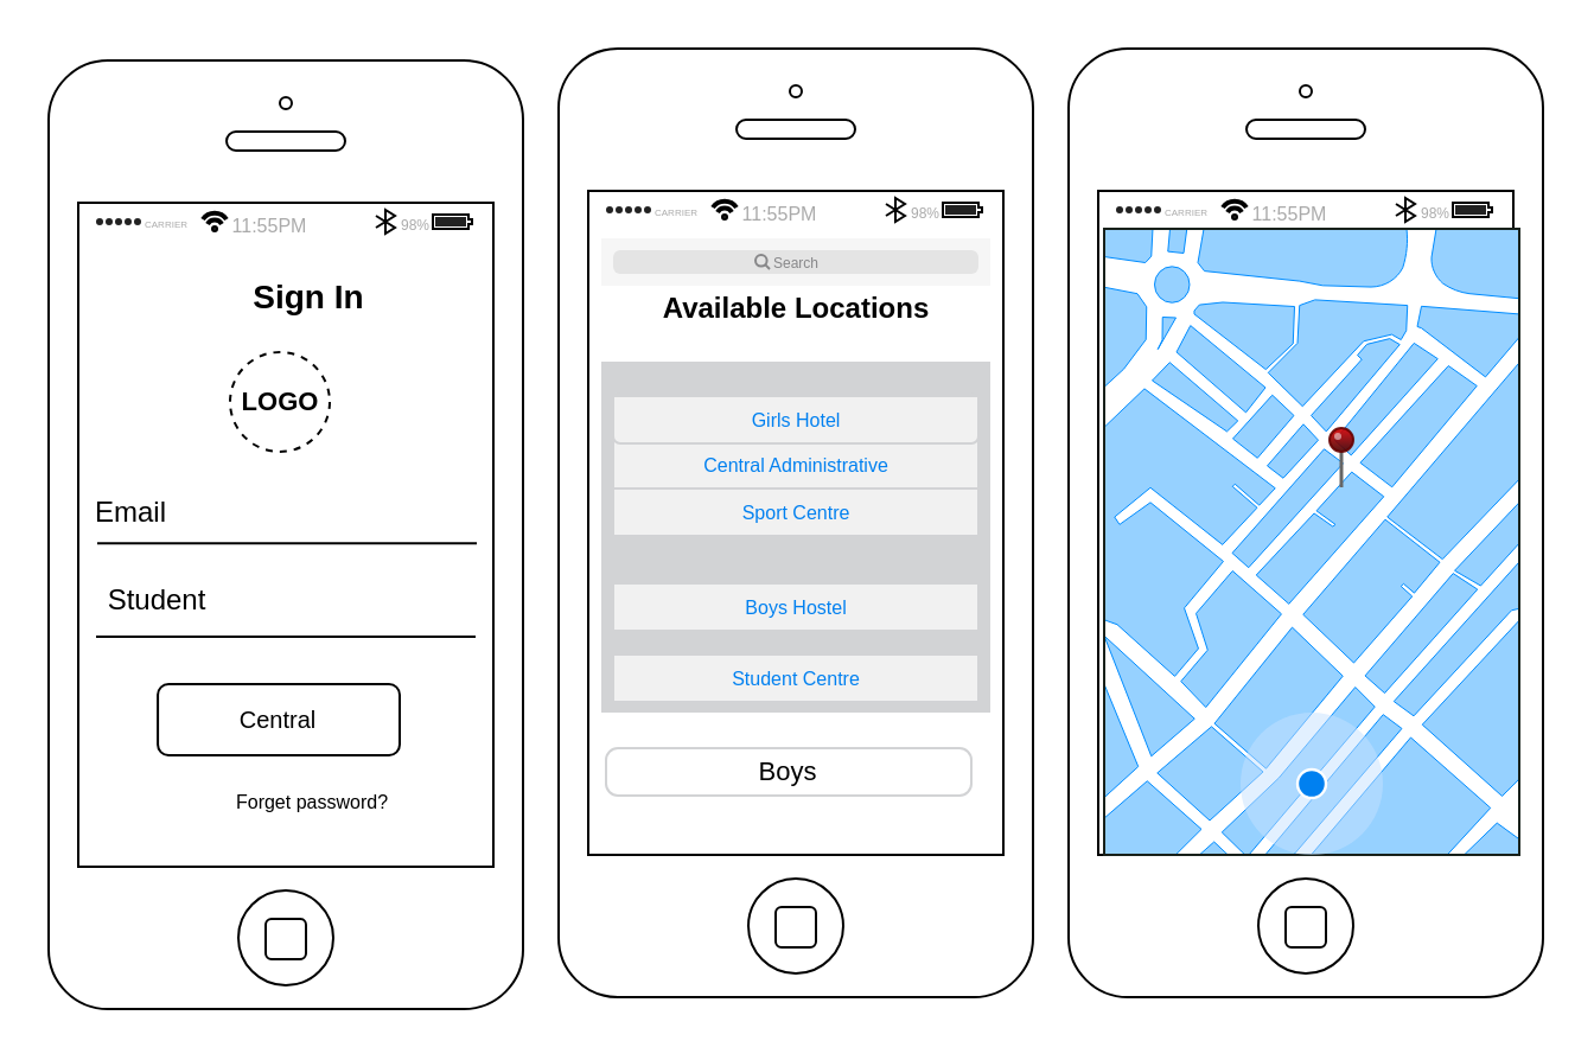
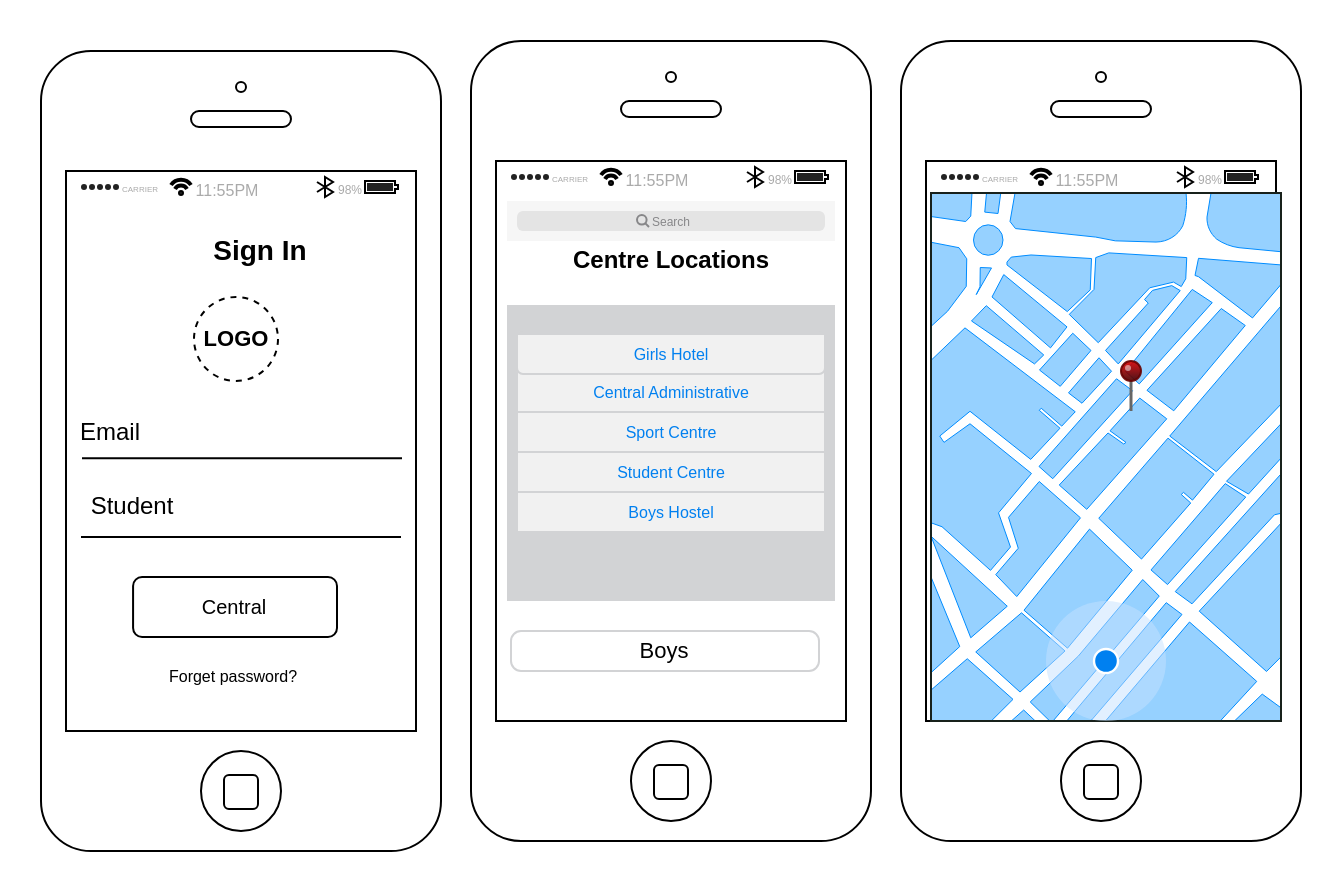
  <mxCell id="0" />
  <mxCell id="1" parent="0" />
  <mxCell id="2" value="" style="html=1;verticalLabelPosition=bottom;labelBackgroundColor=#ffffff;verticalAlign=top;shadow=0;dashed=0;strokeWidth=1;shape=mxgraph.ios7.misc.iphone;" vertex="1" parent="1"><mxGeometry x="20" y="25" width="200" height="400" as="geometry" /></mxCell>
  <mxCell id="3" value="" style="html=1;strokeWidth=1;shadow=0;dashed=0;shape=mxgraph.ios7ui.appBar;fillColor=#ffffff;gradientColor=none;" vertex="1" parent="1"><mxGeometry x="35" y="87" width="167" height="12" as="geometry" /></mxCell>
  <mxCell id="4" value="CARRIER" style="shape=rect;align=left;fontSize=8;spacingLeft=24;fontSize=4;fontColor=#aaaaaa;strokeColor=none;fillColor=none;spacingTop=4;" vertex="1" parent="3"><mxGeometry y="0.5" width="50" height="13" relative="1" as="geometry"><mxPoint y="-6.5" as="offset" /></mxGeometry></mxCell>
  <mxCell id="5" value="11:55PM" style="shape=rect;fontSize=8;fontColor=#aaaaaa;strokeColor=none;fillColor=none;spacingTop=4;" vertex="1" parent="3"><mxGeometry x="0.5" y="0.5" width="50" height="13" relative="1" as="geometry"><mxPoint x="-30" y="-6.5" as="offset" /></mxGeometry></mxCell>
  <mxCell id="6" value="98%" style="shape=rect;align=right;fontSize=8;spacingRight=19;fontSize=6;fontColor=#aaaaaa;strokeColor=none;fillColor=none;spacingTop=4;" vertex="1" parent="3"><mxGeometry x="1" y="0.5" width="45" height="13" relative="1" as="geometry"><mxPoint x="-45" y="-6.5" as="offset" /></mxGeometry></mxCell>
  <mxCell id="7" value="Central" style="rounded=1;html=1;shadow=0;dashed=0;whiteSpace=wrap;fontSize=10;align=center;" vertex="1" parent="1"><mxGeometry x="66.04" y="288" width="101.96" height="30" as="geometry" /></mxCell>
  <mxCell id="8" value="Email" style="text;html=1;strokeColor=none;fillColor=none;align=center;verticalAlign=middle;whiteSpace=wrap;rounded=0;" vertex="1" parent="1"><mxGeometry x="35" y="206" width="40" height="20" as="geometry" /></mxCell>
  <mxCell id="9" value="Student" style="text;html=1;strokeColor=none;fillColor=none;align=center;verticalAlign=middle;whiteSpace=wrap;rounded=0;" vertex="1" parent="1"><mxGeometry x="45.71" y="243" width="40" height="20" as="geometry" /></mxCell>
- <mxCell id="10" value="Forget password?" style="text;html=1;strokeColor=none;fillColor=none;align=center;verticalAlign=middle;whiteSpace=wrap;rounded=0;fontSize=8;" vertex="1" parent="1"><mxGeometry x="72.37" y="328" width="119.29" height="20" as="geometry" /></mxCell>
+ <mxCell id="10" value="Forget password?" style="text;html=1;strokeColor=none;fillColor=none;align=center;verticalAlign=middle;whiteSpace=wrap;rounded=0;fontSize=8;" vertex="1" parent="1"><mxGeometry x="57.37" y="328" width="119.29" height="20" as="geometry" /></mxCell>
  <mxCell id="11" value="" style="endArrow=none;html=1;fontSize=8;" edge="1" parent="1"><mxGeometry width="50" height="50" relative="1" as="geometry"><mxPoint x="200" y="268" as="sourcePoint" /><mxPoint x="40" y="268" as="targetPoint" /></mxGeometry></mxCell>
  <mxCell id="12" value="" style="endArrow=none;html=1;fontSize=8;" edge="1" parent="1"><mxGeometry width="50" height="50" relative="1" as="geometry"><mxPoint x="200.5" y="228.66" as="sourcePoint" /><mxPoint x="40.5" y="228.66" as="targetPoint" /></mxGeometry></mxCell>
  <mxCell id="13" value="LOGO" style="ellipse;whiteSpace=wrap;html=1;aspect=fixed;strokeColor=#000000;fontSize=11;fontStyle=1;dashed=1;" vertex="1" parent="1"><mxGeometry x="96.5" y="148" width="42" height="42" as="geometry" /></mxCell>
  <mxCell id="14" value="" style="html=1;verticalLabelPosition=bottom;labelBackgroundColor=#ffffff;verticalAlign=top;shadow=0;dashed=0;strokeWidth=1;shape=mxgraph.ios7.misc.iphone;" vertex="1" parent="1"><mxGeometry x="450" y="20" width="200" height="400" as="geometry" /></mxCell>
  <mxCell id="15" value="" style="html=1;strokeWidth=1;shadow=0;dashed=0;shape=mxgraph.ios7ui.appBar;fillColor=#ffffff;gradientColor=none;" vertex="1" parent="1"><mxGeometry x="465" y="82" width="167" height="12" as="geometry" /></mxCell>
  <mxCell id="16" value="CARRIER" style="shape=rect;align=left;fontSize=8;spacingLeft=24;fontSize=4;fontColor=#aaaaaa;strokeColor=none;fillColor=none;spacingTop=4;" vertex="1" parent="15"><mxGeometry y="0.5" width="50" height="13" relative="1" as="geometry"><mxPoint y="-6.5" as="offset" /></mxGeometry></mxCell>
  <mxCell id="17" value="11:55PM" style="shape=rect;fontSize=8;fontColor=#aaaaaa;strokeColor=none;fillColor=none;spacingTop=4;" vertex="1" parent="15"><mxGeometry x="0.5" y="0.5" width="50" height="13" relative="1" as="geometry"><mxPoint x="-30" y="-6.5" as="offset" /></mxGeometry></mxCell>
  <mxCell id="18" value="98%" style="shape=rect;align=right;fontSize=8;spacingRight=19;fontSize=6;fontColor=#aaaaaa;strokeColor=none;fillColor=none;spacingTop=4;" vertex="1" parent="15"><mxGeometry x="1" y="0.5" width="45" height="13" relative="1" as="geometry"><mxPoint x="-45" y="-6.5" as="offset" /></mxGeometry></mxCell>
  <mxCell id="19" value="" style="verticalLabelPosition=bottom;verticalAlign=top;html=1;shadow=0;dashed=0;strokeWidth=1;shape=mxgraph.ios.iBgMap;strokeColor=#18211b;strokeColor2=#008cff;fillColor2=#96D1FF;" vertex="1" parent="1"><mxGeometry x="465" y="96" width="175" height="264" as="geometry" /></mxCell>
  <mxCell id="20" value="" style="html=1;verticalLabelPosition=bottom;labelBackgroundColor=#ffffff;verticalAlign=top;shadow=0;dashed=0;strokeWidth=2;shape=mxgraph.ios7.misc.current_location;strokeColor=#ffffff;fillColor=#0080F0" vertex="1" parent="1"><mxGeometry x="522.5" y="300" width="60" height="60" as="geometry" /></mxCell>
  <mxCell id="21" value="" style="verticalLabelPosition=top;html=1;shadow=0;dashed=0;verticalAlign=bottom;strokeWidth=1;shape=mxgraph.ios.iPin;fillColor2=#dd0000;fillColor3=#440000;strokeColor=#660000;" vertex="1" parent="1"><mxGeometry x="560" y="180" width="10" height="25" as="geometry" /></mxCell>
  <mxCell id="22" value="" style="html=1;verticalLabelPosition=bottom;labelBackgroundColor=#ffffff;verticalAlign=top;shadow=0;dashed=0;strokeWidth=1;shape=mxgraph.ios7.misc.iphone;" vertex="1" parent="1"><mxGeometry x="235" y="20" width="200" height="400" as="geometry" /></mxCell>
  <mxCell id="23" value="" style="html=1;strokeWidth=1;shadow=0;dashed=0;shape=mxgraph.ios7ui.appBar;fillColor=#ffffff;gradientColor=none;" vertex="1" parent="1"><mxGeometry x="250" y="82" width="167" height="12" as="geometry" /></mxCell>
  <mxCell id="24" value="CARRIER" style="shape=rect;align=left;fontSize=8;spacingLeft=24;fontSize=4;fontColor=#aaaaaa;strokeColor=none;fillColor=none;spacingTop=4;" vertex="1" parent="23"><mxGeometry y="0.5" width="50" height="13" relative="1" as="geometry"><mxPoint y="-6.5" as="offset" /></mxGeometry></mxCell>
  <mxCell id="25" value="11:55PM" style="shape=rect;fontSize=8;fontColor=#aaaaaa;strokeColor=none;fillColor=none;spacingTop=4;" vertex="1" parent="23"><mxGeometry x="0.5" y="0.5" width="50" height="13" relative="1" as="geometry"><mxPoint x="-30" y="-6.5" as="offset" /></mxGeometry></mxCell>
  <mxCell id="26" value="98%" style="shape=rect;align=right;fontSize=8;spacingRight=19;fontSize=6;fontColor=#aaaaaa;strokeColor=none;fillColor=none;spacingTop=4;" vertex="1" parent="23"><mxGeometry x="1" y="0.5" width="45" height="13" relative="1" as="geometry"><mxPoint x="-45" y="-6.5" as="offset" /></mxGeometry></mxCell>
  <mxCell id="27" value="" style="shape=rect;fillColor=#F6F6F6;strokeColor=none;" vertex="1" parent="1"><mxGeometry x="253" y="100" width="164" height="20" as="geometry" /></mxCell>
  <mxCell id="28" value="" style="html=1;strokeWidth=1;shadow=0;dashed=0;shape=mxgraph.ios7ui.marginRect;rx=3;ry=3;rectMargin=5;fillColor=#E4E4E4;strokeColor=none;" vertex="1" parent="27"><mxGeometry width="164" height="20" as="geometry" /></mxCell>
  <mxCell id="29" value="Search" style="shape=mxgraph.ios7.icons.looking_glass;strokeColor=#878789;fillColor=none;fontColor=#878789;labelPosition=right;verticalLabelPosition=middle;align=left;verticalAlign=middle;fontSize=6;fontStyle=0;spacingTop=2;" vertex="1" parent="27"><mxGeometry x="0.5" y="0.5" width="6" height="6" relative="1" as="geometry"><mxPoint x="-17" y="-3" as="offset" /></mxGeometry></mxCell>
  <mxCell id="30" value="" style="shape=rect;rSize=3;strokeColor=none;fillColor=#D2D3D5;gradientColor=none;shadow=0;" vertex="1" parent="1"><mxGeometry x="253" y="152" width="164" height="148" as="geometry" /></mxCell>
  <mxCell id="31" value="Computer Science" style="html=1;strokeWidth=1;shadow=0;dashed=0;shape=mxgraph.ios7ui.topButton;rSize=3;strokeColor=#D2D3D5;fontSize=8;fillColor=#F1F1F1;fontColor=#0080F0;resizeWidth=1;" vertex="1" parent="30"><mxGeometry width="154" height="20" relative="1" as="geometry"><mxPoint x="5" y="13.5" as="offset" /></mxGeometry></mxCell>
  <mxCell id="32" value="Central Administrative" style="shape=rect;html=1;strokeColor=#D2D3D5;fontSize=8;fillColor=#F1F1F1;fontColor=#0080F0;resizeWidth=1;" vertex="1" parent="30"><mxGeometry width="154" height="20" relative="1" as="geometry"><mxPoint x="5" y="33.5" as="offset" /></mxGeometry></mxCell>
  <mxCell id="33" value="Sport Centre" style="shape=rect;html=1;strokeColor=#D2D3D5;fontSize=8;fillColor=#F1F1F1;fontColor=#0080F0;resizeWidth=1;" vertex="1" parent="30"><mxGeometry width="154" height="20" relative="1" as="geometry"><mxPoint x="5" y="53.5" as="offset" /></mxGeometry></mxCell>
  <mxCell id="34" value="Girls Hotel" style="html=1;strokeWidth=1;shadow=0;dashed=0;shape=mxgraph.ios7ui.bottomButton;rSize=3;strokeColor=#D2D3D5;fontSize=8;fillColor=#F1F1F1;fontColor=#0080F0;resizeWidth=1;" vertex="1" parent="30"><mxGeometry x="5" y="14.5" width="154" height="20" as="geometry" /></mxCell>
- <mxCell id="35" value="Student Centre" style="shape=rect;html=1;strokeColor=#D2D3D5;fontSize=8;fillColor=#F1F1F1;fontColor=#0080F0;resizeWidth=1;" vertex="1" parent="30"><mxGeometry x="5" y="123.5" width="154" height="20" as="geometry" /></mxCell>
+ <mxCell id="35" value="Student Centre" style="shape=rect;html=1;strokeColor=#D2D3D5;fontSize=8;fillColor=#F1F1F1;fontColor=#0080F0;resizeWidth=1;" vertex="1" parent="30"><mxGeometry x="5" y="73.5" width="154" height="20" as="geometry" /></mxCell>
  <mxCell id="36" value="Boys Hostel" style="shape=rect;html=1;strokeColor=#D2D3D5;fontSize=8;fillColor=#F1F1F1;fontColor=#0080F0;resizeWidth=1;" vertex="1" parent="30"><mxGeometry x="5" y="93.5" width="154" height="20" as="geometry" /></mxCell>
  <mxCell id="37" value="Sign In" style="text;html=1;strokeColor=none;fillColor=none;align=center;verticalAlign=middle;whiteSpace=wrap;rounded=0;fontStyle=1;fontSize=14;" vertex="1" parent="1"><mxGeometry x="97.5" y="115" width="63.5" height="20" as="geometry" /></mxCell>
  <mxCell id="38" value="" style="html=1;strokeWidth=1;shadow=0;dashed=0;shape=mxgraph.ios7ui.marginRect;rx=5;ry=5;rectMargin=5;strokeColor=#D2D3D5;fontSize=8;fillColor=#ffffff;fontColor=#0080F0;resizeWidth=1;" vertex="1" parent="1"><mxGeometry x="250" y="310" width="164" height="30" as="geometry"><mxPoint x="70" y="-265" as="offset" /></mxGeometry></mxCell>
  <mxCell id="39" value="Boys" style="text;html=1;strokeColor=none;fillColor=none;align=center;verticalAlign=middle;whiteSpace=wrap;rounded=0;fontSize=11;" vertex="1" parent="1"><mxGeometry x="305" y="315" width="54" height="20" as="geometry" /></mxCell>
- <mxCell id="40" value="Available Locations" style="text;html=1;strokeColor=none;fillColor=none;align=center;verticalAlign=middle;whiteSpace=wrap;rounded=0;fontStyle=1;fontSize=12;" vertex="1" parent="1"><mxGeometry x="261.5" y="120" width="147" height="20" as="geometry" /></mxCell>
+ <mxCell id="40" value="Centre Locations" style="text;html=1;strokeColor=none;fillColor=none;align=center;verticalAlign=middle;whiteSpace=wrap;rounded=0;fontStyle=1;fontSize=12;" vertex="1" parent="1"><mxGeometry x="261.5" y="120" width="147" height="20" as="geometry" /></mxCell>
